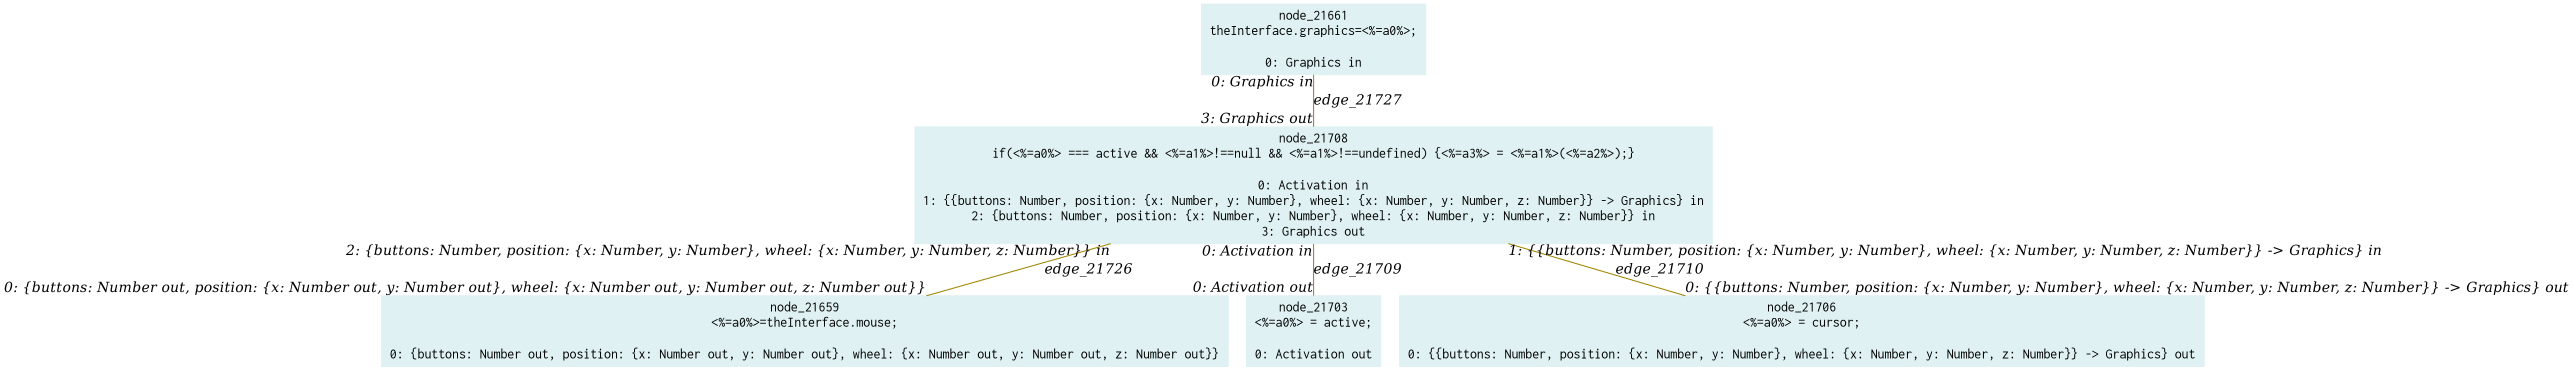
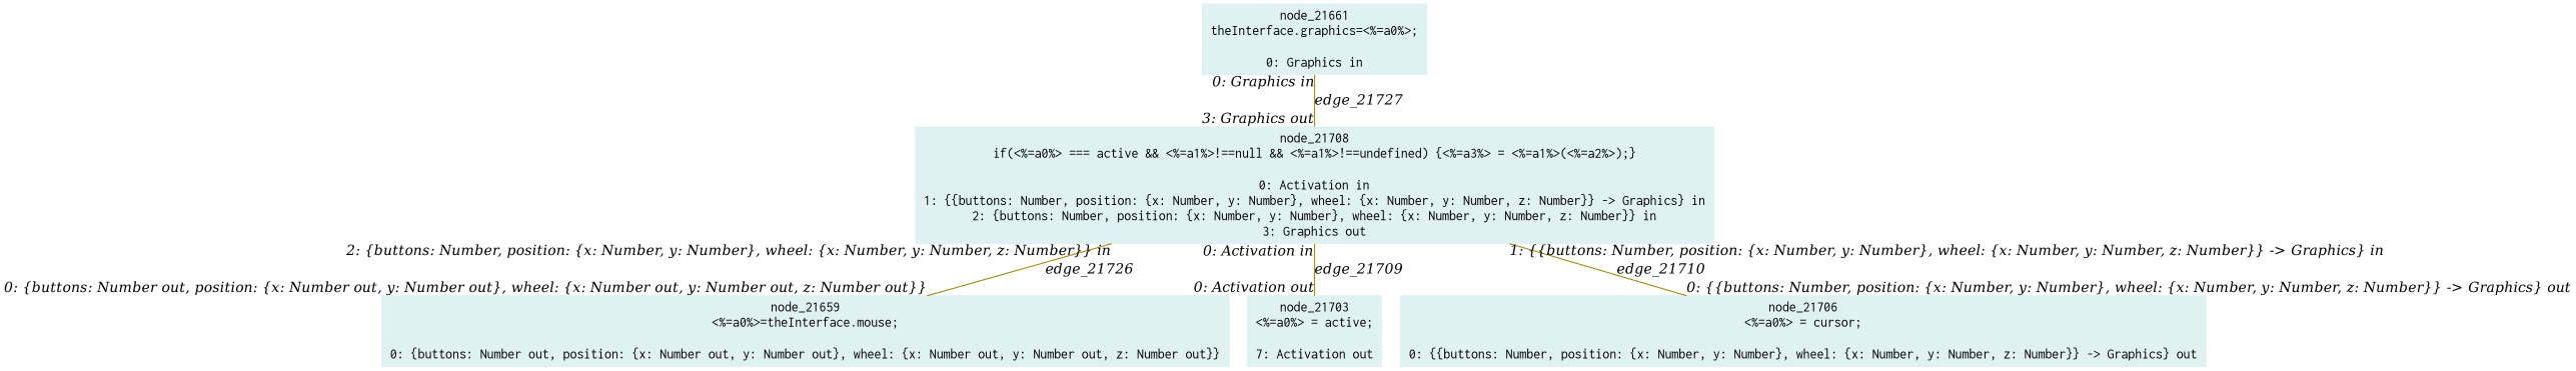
  digraph {
    node [color="#dff1f2" fontname=Courier shape=box style=filled]
    edge [arrowHead=none arrowsize=1 color="#9d8400" dir=none fontname="Times-Italic"]
    n1 [label="node_21659\n<%=a0%>=theInterface.mouse;\n\n0: {buttons: Number out, position: {x: Number out, y: Number out}, wheel: {x: Number out, y: Number out, z: Number out}}"]
    n2 [label="node_21661\ntheInterface.graphics=<%=a0%>;\n\n0: Graphics in"]
    n3 [label="node_21708\nif(<%=a0%> === active && <%=a1%>!==null && <%=a1%>!==undefined) {<%=a3%> = <%=a1%>(<%=a2%>);}\n\n0: Activation in\n1: {{buttons: Number, position: {x: Number, y: Number}, wheel: {x: Number, y: Number, z: Number}} -> Graphics} in\n2: {buttons: Number, position: {x: Number, y: Number}, wheel: {x: Number, y: Number, z: Number}} in\n3: Graphics out"]
-   n4 [label="node_21703\n<%=a0%> = active;\n\n0: Activation out"]
+   n4 [label="node_21703\n<%=a0%> = active;\n\n7: Activation out"]
    n5 [label="node_21706\n<%=a0%> = cursor;\n\n0: {{buttons: Number, position: {x: Number, y: Number}, wheel: {x: Number, y: Number, z: Number}} -> Graphics} out"]
    n2 -> n3 [headlabel="3: Graphics out" label=edge_21727 taillabel="0: Graphics in"]
    n3 -> n1 [headlabel="0: {buttons: Number out, position: {x: Number out, y: Number out}, wheel: {x: Number out, y: Number out, z: Number out}}" label=edge_21726 taillabel="2: {buttons: Number, position: {x: Number, y: Number}, wheel: {x: Number, y: Number, z: Number}} in"]
    n3 -> n4 [headlabel="0: Activation out" label=edge_21709 taillabel="0: Activation in"]
    n3 -> n5 [headlabel="0: {{buttons: Number, position: {x: Number, y: Number}, wheel: {x: Number, y: Number, z: Number}} -> Graphics} out" label=edge_21710 taillabel="1: {{buttons: Number, position: {x: Number, y: Number}, wheel: {x: Number, y: Number, z: Number}} -> Graphics} in"]
  }
